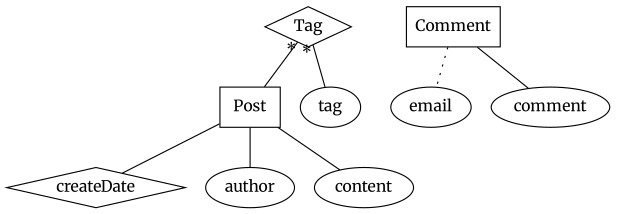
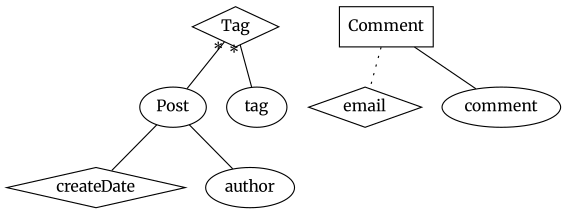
  graph {
    fontname=Merriweather
    node [fontname=Merriweather shape=ellipse]
    edge [fontname=Merriweather style=solid]
    createDate [shape=diamond]
-   Post [shape=box]
+   Post
    author
-   content
    Comment [shape=box]
-   email
+   email [shape=diamond]
    comment
    Tag [shape=diamond]
    tag
    Post -- createDate
    Post -- author
-   Post -- content
    Comment -- email [style=dotted]
    Comment -- comment
    Tag -- Post [taillabel="*"]
    Tag -- tag [taillabel="*"]
  }
